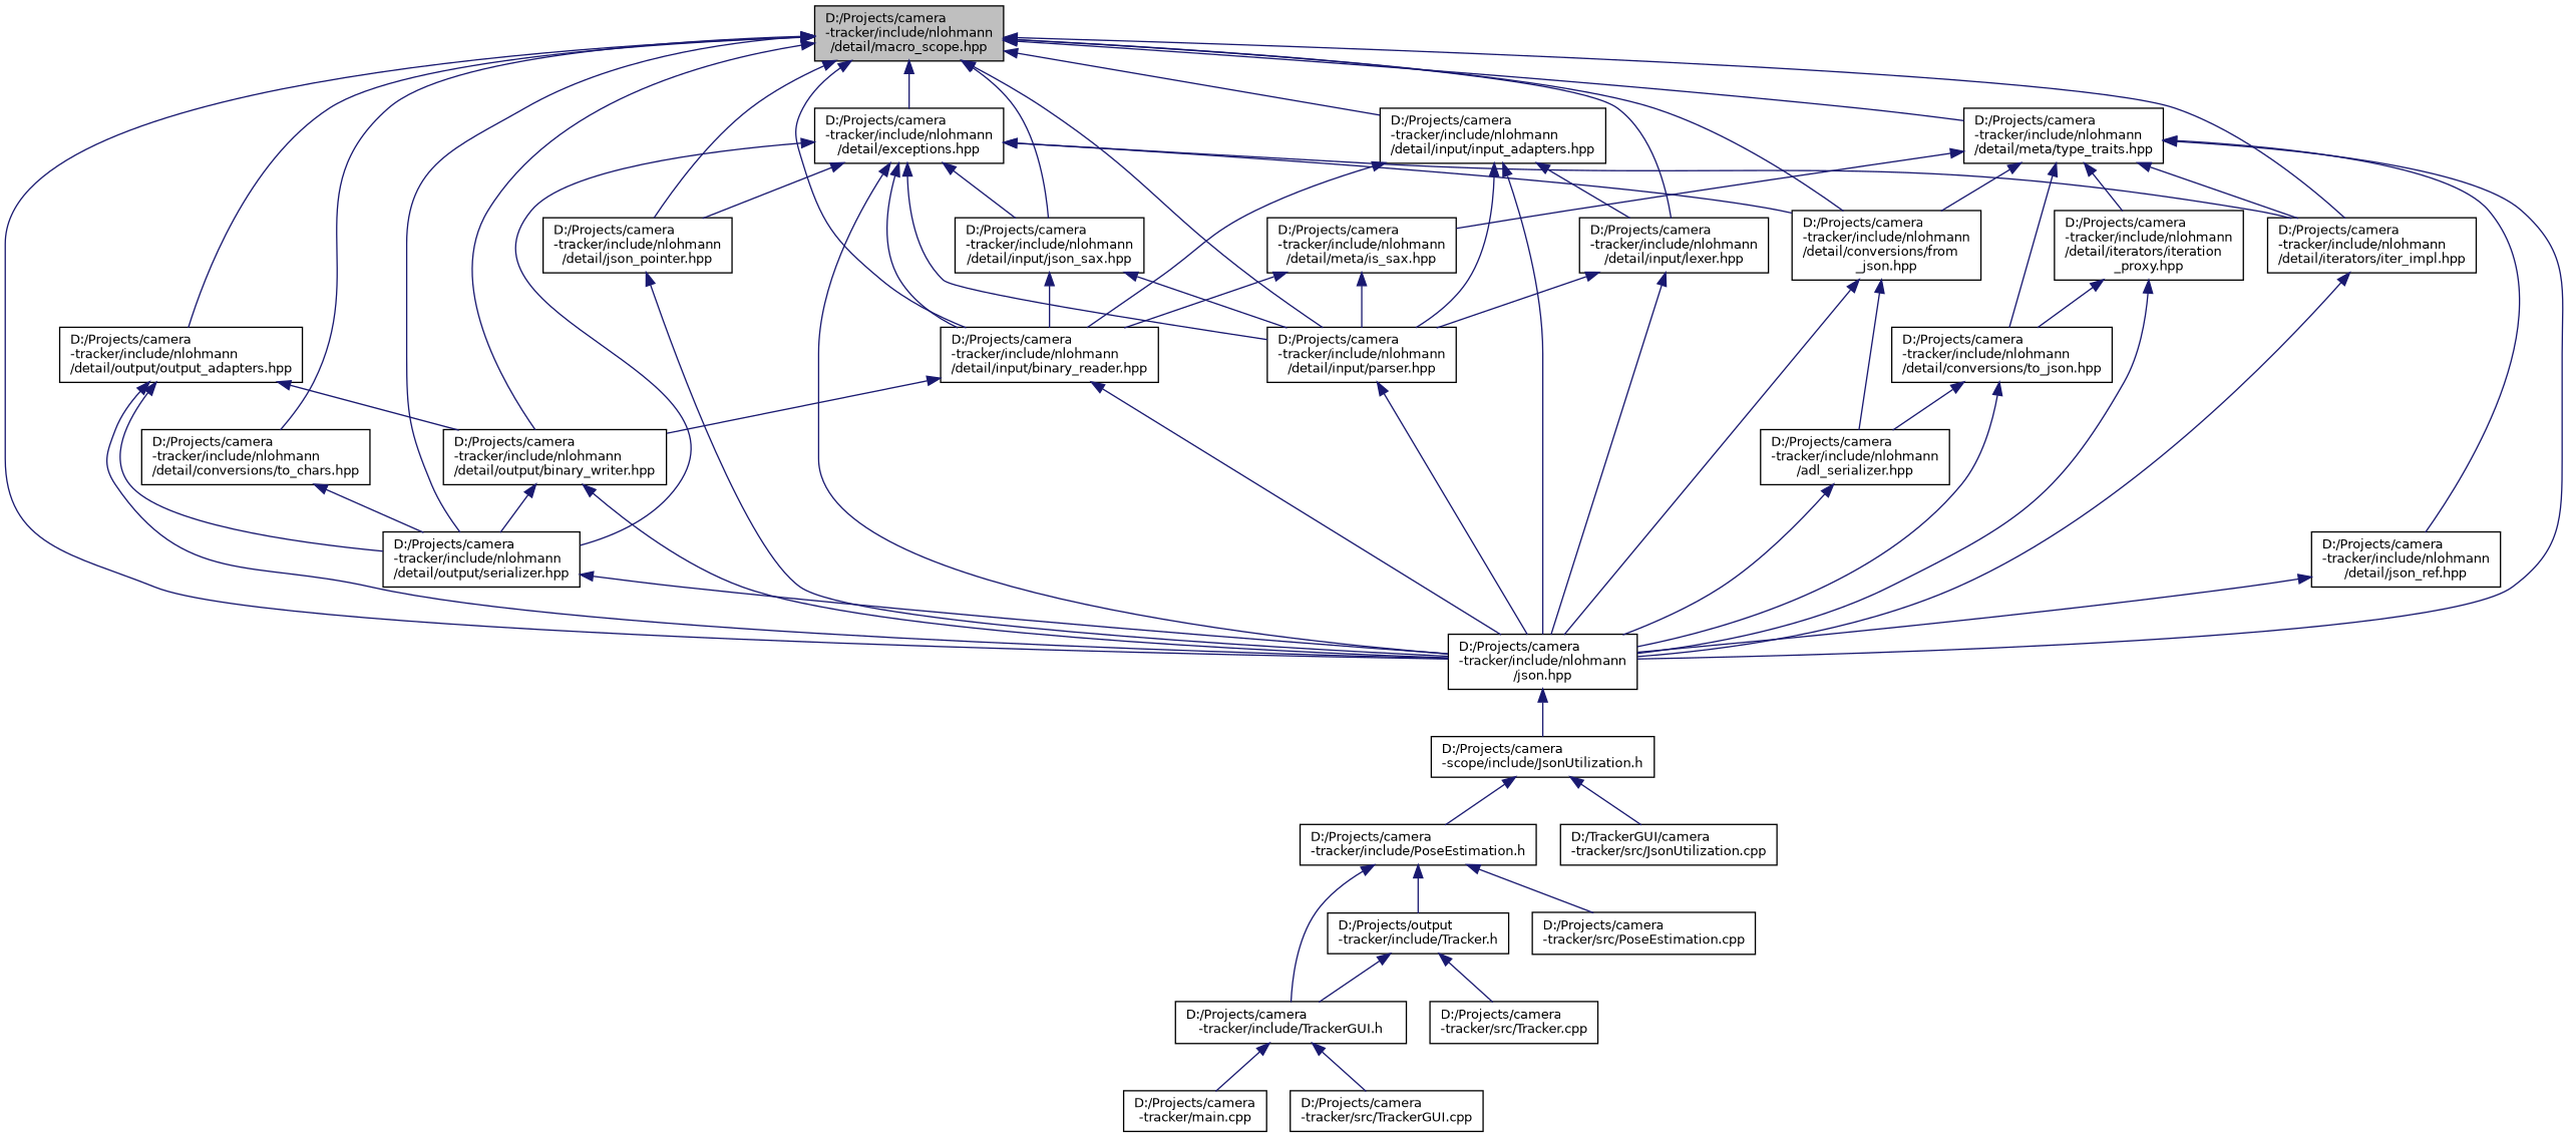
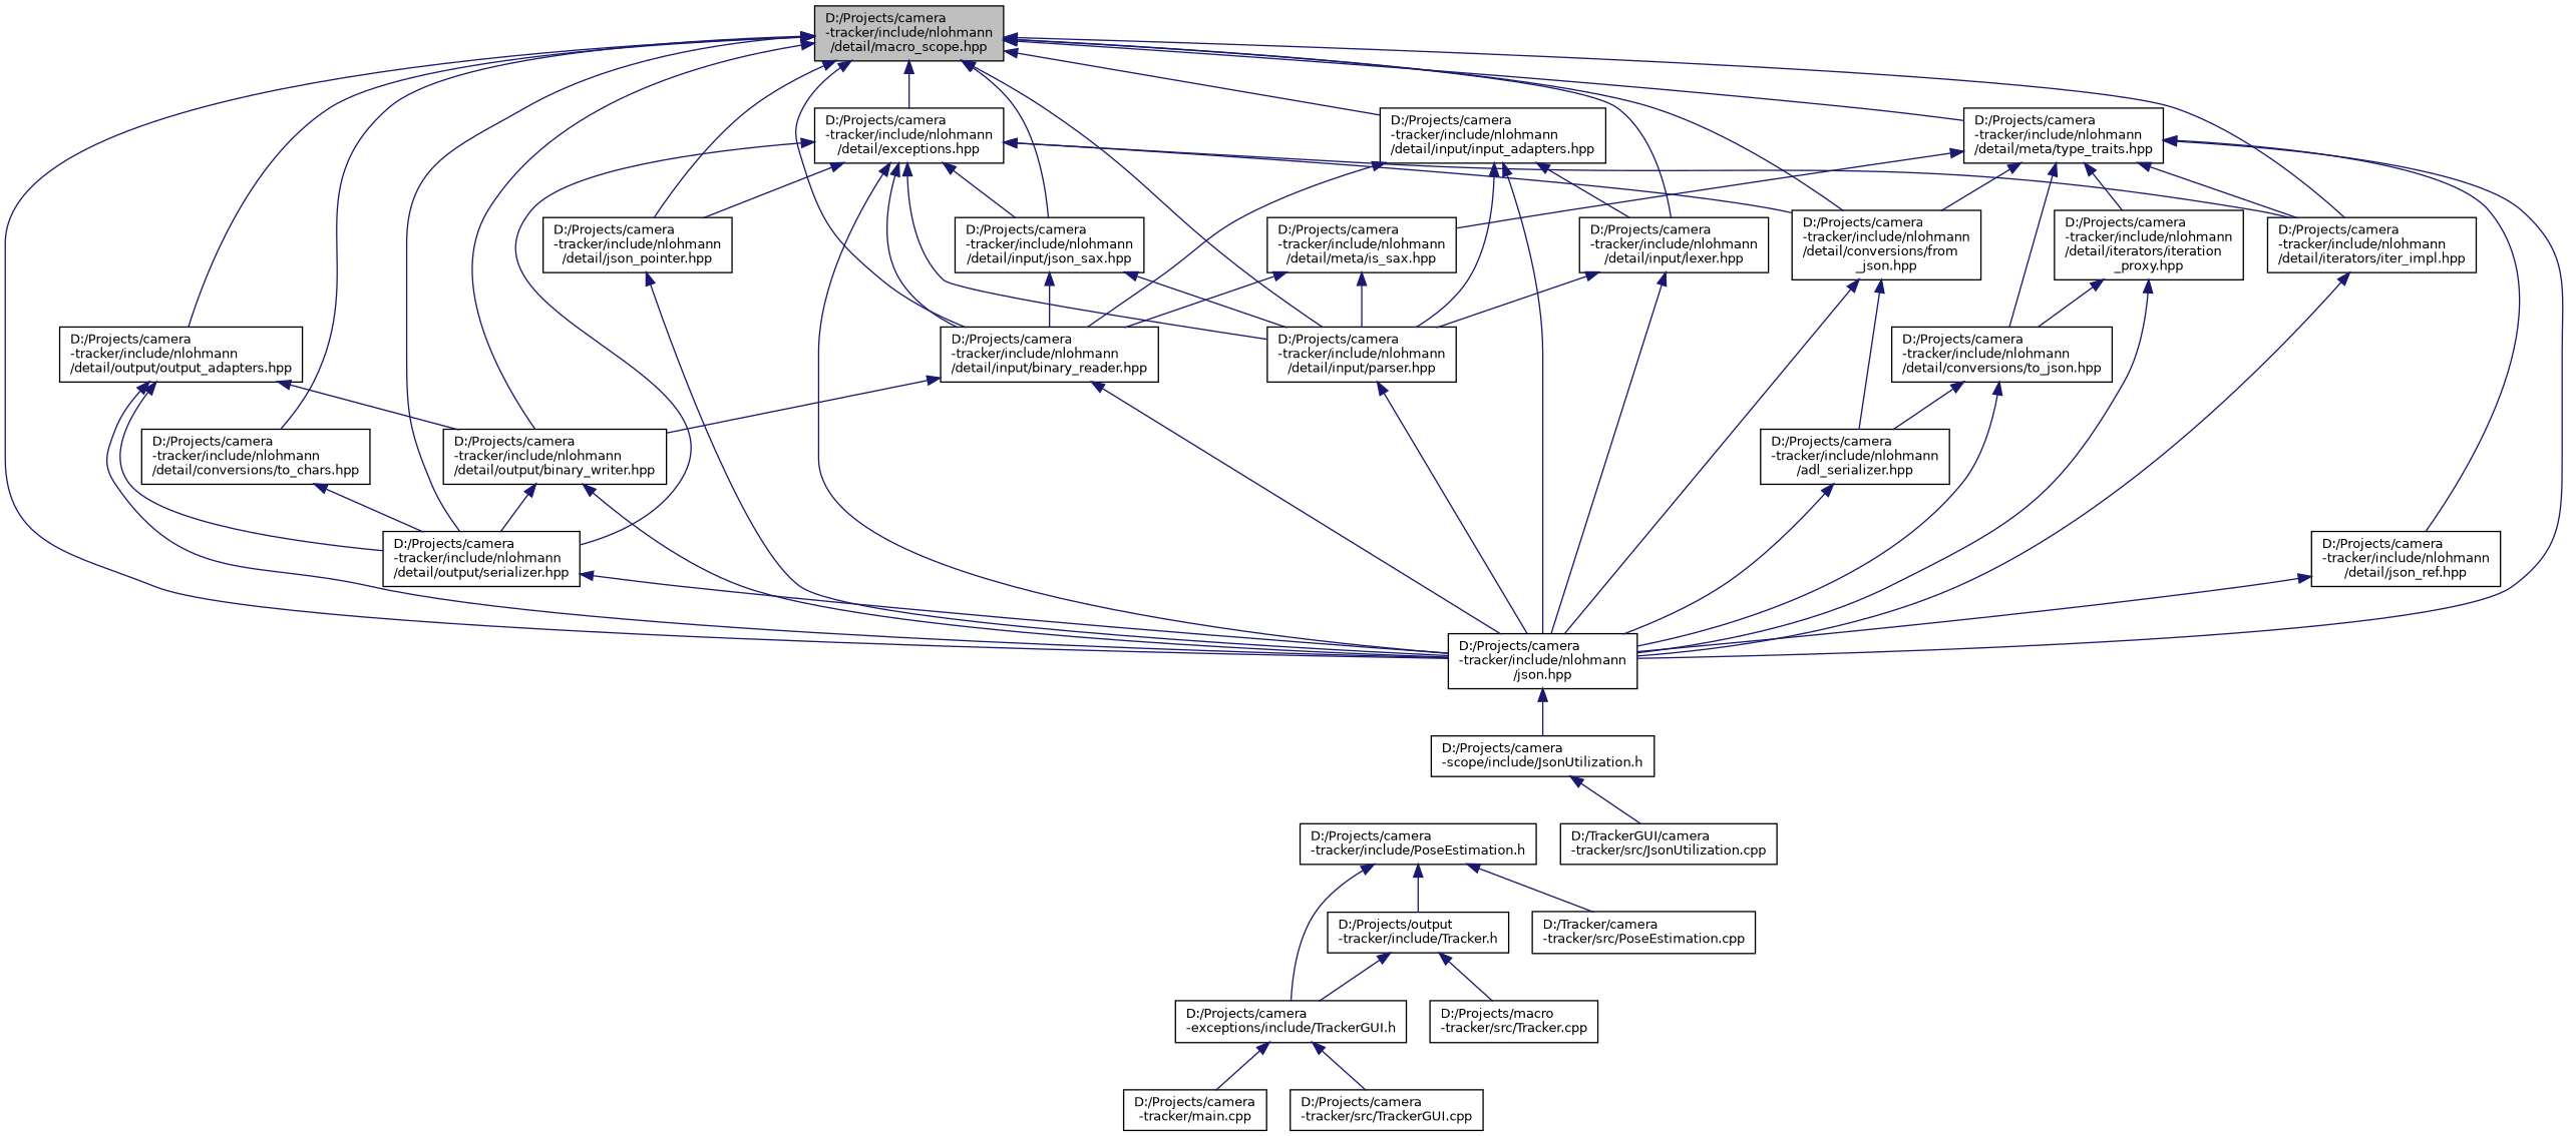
  digraph {
    node [color=black fillcolor=white fontname=Helvetica fontsize=10 shape=record style=filled]
    edge [color=midnightblue dir=back fontname=Helvetica fontsize=10 labelfontname=Helvetica labelfontsize=10 style=solid]
    n1 [fillcolor=grey75 fontcolor=black height=0.2 label="D:/Projects/camera\l-tracker/include/nlohmann\l/detail/macro_scope.hpp" width=0.4]
    n2 [height=0.2 label="D:/Projects/camera\l-tracker/include/nlohmann\l/detail/conversions/from\l_json.hpp" width=0.4]
    n3 [height=0.2 label="D:/Projects/camera\l-tracker/include/nlohmann\l/json.hpp" width=0.4]
    n4 [height=0.2 label="D:/Projects/camera\l-tracker/include/nlohmann\l/detail/conversions/to_chars.hpp" width=0.4]
    n5 [height=0.2 label="D:/Projects/camera\l-tracker/include/nlohmann\l/detail/output/serializer.hpp" width=0.4]
    n6 [height=0.2 label="D:/Projects/camera\l-tracker/include/nlohmann\l/detail/exceptions.hpp" width=0.4]
    n7 [height=0.2 label="D:/Projects/camera\l-tracker/include/nlohmann\l/detail/input/binary_reader.hpp" width=0.4]
    n8 [height=0.2 label="D:/Projects/camera\l-tracker/include/nlohmann\l/detail/output/binary_writer.hpp" width=0.4]
    n9 [height=0.2 label="D:/Projects/camera\l-tracker/include/nlohmann\l/detail/input/json_sax.hpp" width=0.4]
    n10 [height=0.2 label="D:/Projects/camera\l-tracker/include/nlohmann\l/detail/input/parser.hpp" width=0.4]
    n11 [height=0.2 label="D:/Projects/camera\l-tracker/include/nlohmann\l/detail/iterators/iter_impl.hpp" width=0.4]
    n12 [height=0.2 label="D:/Projects/camera\l-tracker/include/nlohmann\l/detail/json_pointer.hpp" width=0.4]
    n13 [height=0.2 label="D:/Projects/camera\l-tracker/include/nlohmann\l/detail/input/input_adapters.hpp" width=0.4]
    n14 [height=0.2 label="D:/Projects/camera\l-tracker/include/nlohmann\l/detail/input/lexer.hpp" width=0.4]
    n15 [height=0.2 label="D:/Projects/camera\l-tracker/include/nlohmann\l/detail/meta/type_traits.hpp" width=0.4]
    n16 [height=0.2 label="D:/Projects/camera\l-tracker/include/nlohmann\l/detail/output/output_adapters.hpp" width=0.4]
    n17 [height=0.2 label="D:/Projects/camera\l-tracker/include/nlohmann\l/adl_serializer.hpp" width=0.4]
    n18 [height=0.2 label="D:/Projects/camera\l-scope/include/JsonUtilization.h" width=0.4]
    n19 [height=0.2 label="D:/Projects/camera\l-tracker/include/nlohmann\l/detail/conversions/to_json.hpp" width=0.4]
    n20 [height=0.2 label="D:/Projects/camera\l-tracker/include/nlohmann\l/detail/iterators/iteration\l_proxy.hpp" width=0.4]
    n21 [height=0.2 label="D:/Projects/camera\l-tracker/include/nlohmann\l/detail/json_ref.hpp" width=0.4]
    n22 [height=0.2 label="D:/Projects/camera\l-tracker/include/nlohmann\l/detail/meta/is_sax.hpp" width=0.4]
    n23 [height=0.2 label="D:/Projects/camera\l-tracker/include/PoseEstimation.h" width=0.4]
    n24 [height=0.2 label="D:/TrackerGUI/camera\l-tracker/src/JsonUtilization.cpp" width=0.4]
    n25 [height=0.2 label="D:/Projects/output\l-tracker/include/Tracker.h" width=0.4]
-   n26 [height=0.2 label="D:/Projects/camera\l-tracker/include/TrackerGUI.h" width=0.4]
-   n27 [height=0.2 label="D:/Projects/camera\l-tracker/src/PoseEstimation.cpp" width=0.4]
-   n28 [height=0.2 label="D:/Projects/camera\l-tracker/src/Tracker.cpp" width=0.4]
+   n26 [height=0.2 label="D:/Projects/camera\l-exceptions/include/TrackerGUI.h" width=0.4]
+   n27 [height=0.2 label="D:/Tracker/camera\l-tracker/src/PoseEstimation.cpp" width=0.4]
+   n28 [height=0.2 label="D:/Projects/macro\l-tracker/src/Tracker.cpp" width=0.4]
    n29 [height=0.2 label="D:/Projects/camera\l-tracker/main.cpp" width=0.4]
    n30 [height=0.2 label="D:/Projects/camera\l-tracker/src/TrackerGUI.cpp" width=0.4]
    n1 -> n2
    n1 -> n3
    n1 -> n4
    n1 -> n5
    n1 -> n6
    n1 -> n7
    n1 -> n8
    n1 -> n9
    n1 -> n10
    n1 -> n11
    n1 -> n12
    n1 -> n13
    n1 -> n14
    n1 -> n15
    n1 -> n16
    n2 -> n3
    n2 -> n17
    n3 -> n18
    n4 -> n5
    n5 -> n3
    n6 -> n2
    n6 -> n3
    n6 -> n5
    n6 -> n7
    n6 -> n9
    n6 -> n10
    n6 -> n11
    n6 -> n12
    n7 -> n3
    n7 -> n8
    n8 -> n3
    n8 -> n5
    n9 -> n7
    n9 -> n10
    n10 -> n3
    n11 -> n3
    n12 -> n3
    n13 -> n3
    n13 -> n7
    n13 -> n10
    n13 -> n14
    n14 -> n3
    n14 -> n10
    n15 -> n2
    n15 -> n3
    n15 -> n11
    n15 -> n19
    n15 -> n20
    n15 -> n21
    n15 -> n22
    n16 -> n3
    n16 -> n5
    n16 -> n8
    n17 -> n3
-   n18 -> n23
    n18 -> n24
    n19 -> n3
    n19 -> n17
    n20 -> n3
    n20 -> n19
    n21 -> n3
    n22 -> n7
    n22 -> n10
    n23 -> n25
    n23 -> n26
    n23 -> n27
    n25 -> n26
    n25 -> n28
    n26 -> n29
    n26 -> n30
  }
